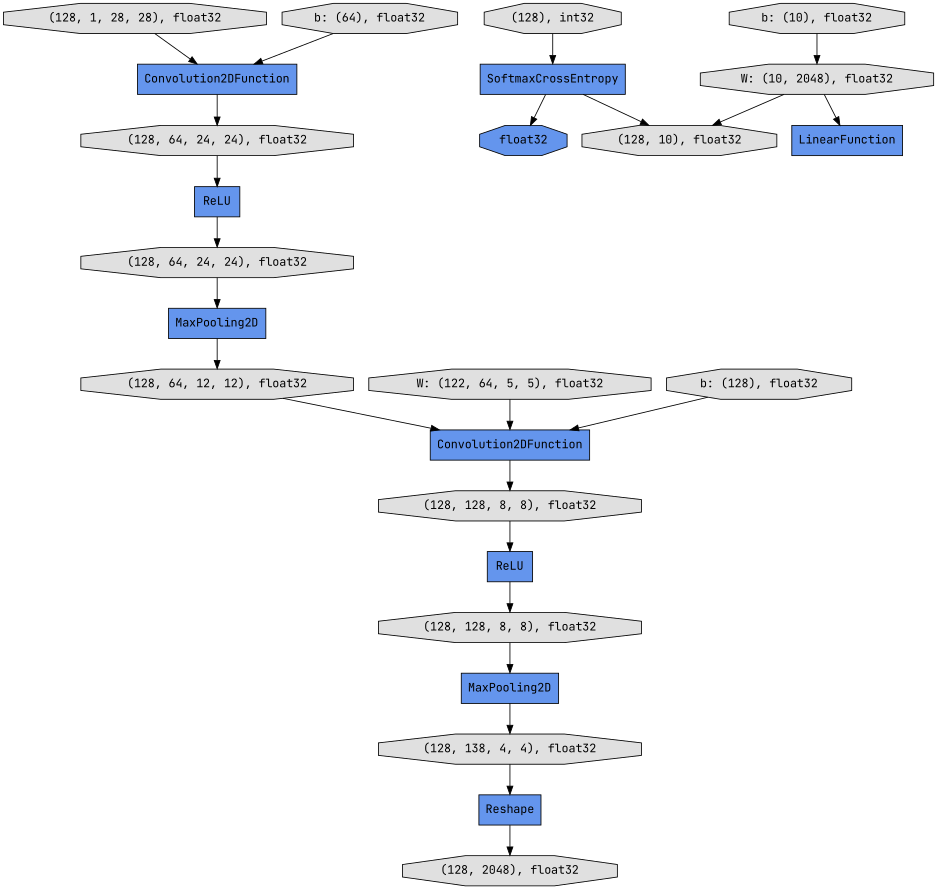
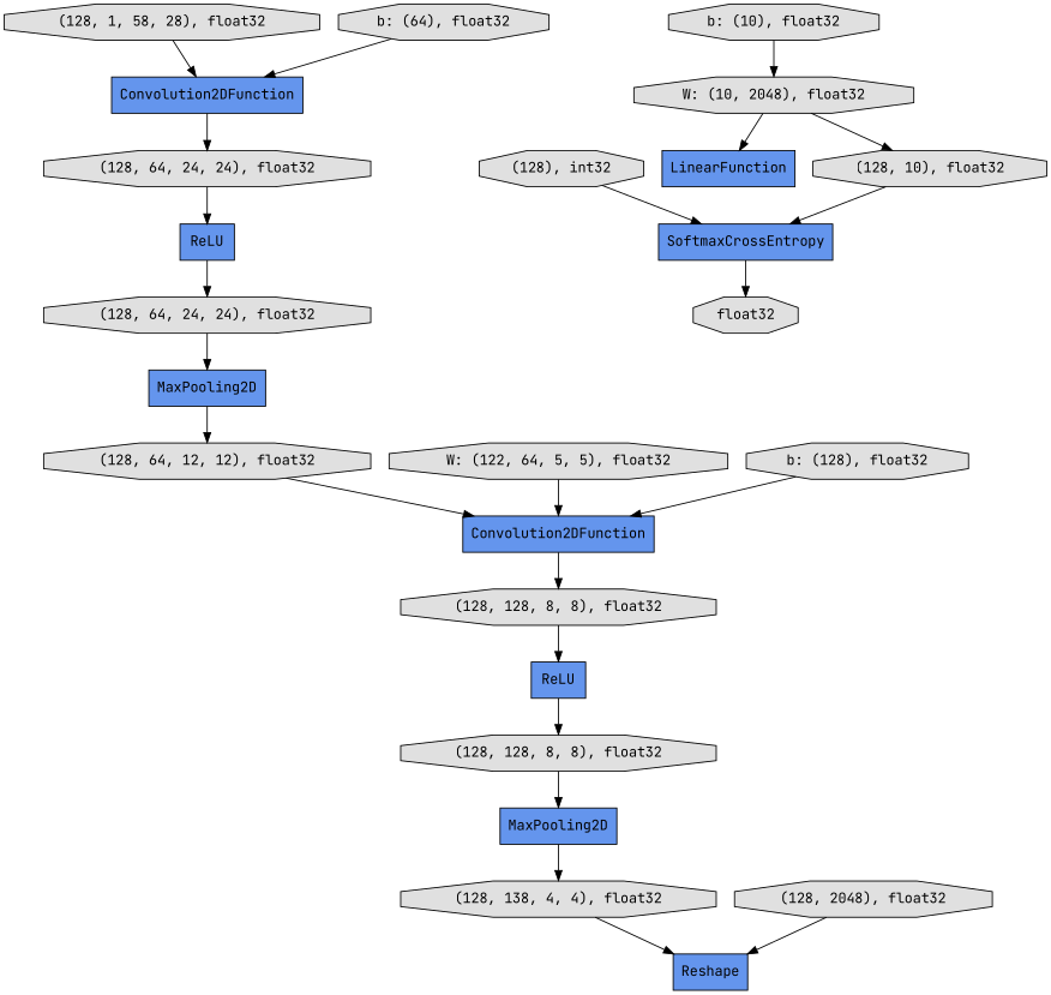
  digraph {
    fontname="JetBrains Mono"
    rankdir=TB
    node [fillcolor="#E0E0E0" fontname="JetBrains Mono" shape=octagon style=filled]
    edge [fontname="JetBrains Mono"]
-   n1 [label="(128, 1, 28, 28), float32"]
+   n1 [label="(128, 1, 58, 28), float32"]
    n2 [fillcolor="#6495ED" label=Convolution2DFunction shape=record]
    n3 [label="(128, 64, 24, 24), float32"]
    n4 [fillcolor="#6495ED" label=LinearFunction shape=record]
    n5 [label="(128, 10), float32"]
    n6 [fillcolor="#6495ED" label=SoftmaxCrossEntropy shape=record]
    n7 [fillcolor="#6495ED" label=ReLU shape=record]
    n8 [label="(128, 64, 24, 24), float32"]
    n9 [fillcolor="#6495ED" label=MaxPooling2D shape=record]
-   n10 [fillcolor="#6495ED" label=float32]
+   n10 [label=float32]
    n11 [fillcolor="#6495ED" label=Reshape shape=record]
    n12 [label="(128, 2048), float32"]
    n13 [label="(128, 64, 12, 12), float32"]
    n14 [fillcolor="#6495ED" label=Convolution2DFunction shape=record]
    n15 [label="(128, 128, 8, 8), float32"]
    n16 [fillcolor="#6495ED" label=MaxPooling2D shape=record]
    n17 [label="(128, 138, 4, 4), float32"]
    n18 [fillcolor="#6495ED" label=ReLU shape=record]
    n19 [label="(128, 128, 8, 8), float32"]
    n20 [label="W: (122, 64, 5, 5), float32"]
    n21 [label="W: (10, 2048), float32"]
    n22 [label="b: (128), float32"]
    n23 [label="b: (64), float32"]
    n24 [label="(128), int32"]
    n25 [label="b: (10), float32"]
    n1 -> n2
    n2 -> n3
    n3 -> n7
-   n6 -> n5
+   n5 -> n6
    n6 -> n10
    n7 -> n8
    n8 -> n9
    n9 -> n13
-   n11 -> n12
+   n12 -> n11
    n13 -> n14
    n14 -> n15
    n15 -> n18
    n16 -> n17
    n17 -> n11
    n18 -> n19
    n19 -> n16
    n20 -> n14
    n21 -> n4
    n21 -> n5
    n22 -> n14
    n23 -> n2
    n24 -> n6
    n25 -> n21
  }
